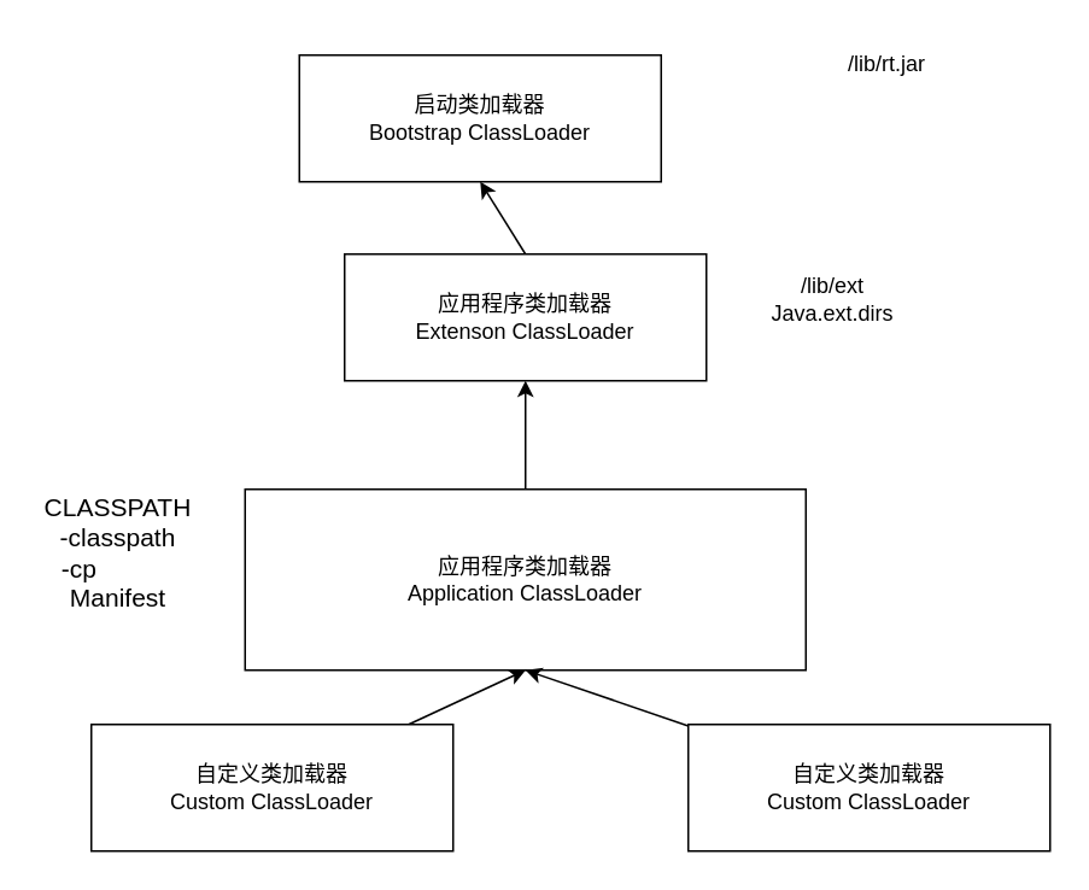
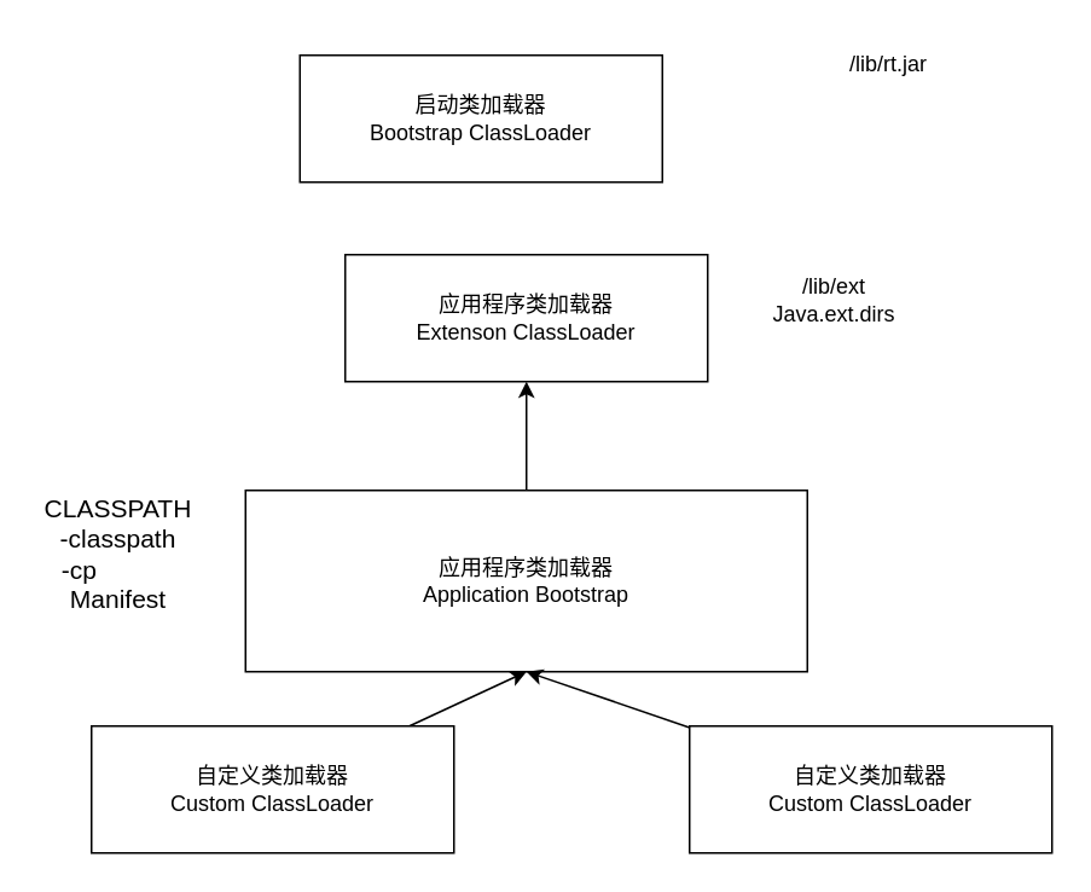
  <mxCell id="0" />
  <mxCell id="1" parent="0" />
  <mxCell id="2" value="启动类加载器&lt;br&gt;Bootstrap ClassLoader" style="rounded=0;whiteSpace=wrap;html=1;" vertex="1" parent="1"><mxGeometry x="165" y="30" width="200" height="70" as="geometry" /></mxCell>
- <mxCell id="3" style="edgeStyle=none;rounded=0;orthogonalLoop=1;jettySize=auto;html=1;exitX=0.5;exitY=0;exitDx=0;exitDy=0;entryX=0.5;entryY=1;entryDx=0;entryDy=0;" edge="1" parent="1" source="4" target="2"><mxGeometry relative="1" as="geometry" /></mxCell>
  <mxCell id="4" value="应用程序类加载器&lt;br&gt;Extenson ClassLoader" style="rounded=0;whiteSpace=wrap;html=1;" vertex="1" parent="1"><mxGeometry x="190" y="140" width="200" height="70" as="geometry" /></mxCell>
  <mxCell id="5" style="edgeStyle=none;rounded=0;orthogonalLoop=1;jettySize=auto;html=1;exitX=0.5;exitY=0;exitDx=0;exitDy=0;entryX=0.5;entryY=1;entryDx=0;entryDy=0;" edge="1" parent="1" source="6" target="4"><mxGeometry relative="1" as="geometry" /></mxCell>
- <mxCell id="6" value="应用程序类加载器&lt;br&gt;Application ClassLoader" style="rounded=0;whiteSpace=wrap;html=1;" vertex="1" parent="1"><mxGeometry x="135" y="270" width="310" height="100" as="geometry" /></mxCell>
+ <mxCell id="6" value="应用程序类加载器&lt;br&gt;Application Bootstrap" style="rounded=0;whiteSpace=wrap;html=1;" vertex="1" parent="1"><mxGeometry x="135" y="270" width="310" height="100" as="geometry" /></mxCell>
  <mxCell id="7" style="rounded=0;orthogonalLoop=1;jettySize=auto;html=1;entryX=0.5;entryY=1;entryDx=0;entryDy=0;" edge="1" parent="1" source="8" target="6"><mxGeometry relative="1" as="geometry" /></mxCell>
  <mxCell id="8" value="自定义类加载器&lt;br&gt;Custom ClassLoader" style="rounded=0;whiteSpace=wrap;html=1;" vertex="1" parent="1"><mxGeometry x="50" y="400" width="200" height="70" as="geometry" /></mxCell>
  <mxCell id="9" style="edgeStyle=none;rounded=0;orthogonalLoop=1;jettySize=auto;html=1;entryX=0.5;entryY=1;entryDx=0;entryDy=0;" edge="1" parent="1" source="10" target="6"><mxGeometry relative="1" as="geometry" /></mxCell>
  <mxCell id="10" value="自定义类加载器&lt;br&gt;Custom ClassLoader" style="rounded=0;whiteSpace=wrap;html=1;" vertex="1" parent="1"><mxGeometry x="380" y="400" width="200" height="70" as="geometry" /></mxCell>
  <mxCell id="11" value="/lib/rt.jar" style="text;html=1;strokeColor=none;fillColor=none;align=center;verticalAlign=middle;whiteSpace=wrap;rounded=0;" vertex="1" parent="1"><mxGeometry x="460" y="20" width="60" height="30" as="geometry" /></mxCell>
  <mxCell id="12" value="/lib/ext&lt;br&gt;Java.ext.dirs" style="text;html=1;strokeColor=none;fillColor=none;align=center;verticalAlign=middle;whiteSpace=wrap;rounded=0;" vertex="1" parent="1"><mxGeometry x="430" y="150" width="60" height="30" as="geometry" /></mxCell>
  <mxCell id="13" value="&lt;font style=&quot;font-size: 14px&quot;&gt;CLASSPATH&lt;br&gt;-classpath&lt;br&gt;-cp&amp;nbsp; &amp;nbsp; &amp;nbsp; &amp;nbsp; &amp;nbsp; &amp;nbsp;&lt;br&gt;Manifest&lt;br&gt;&lt;/font&gt;" style="text;html=1;strokeColor=none;fillColor=none;align=center;verticalAlign=middle;whiteSpace=wrap;rounded=0;" vertex="1" parent="1"><mxGeometry x="20" y="290" width="90" height="30" as="geometry" /></mxCell>
